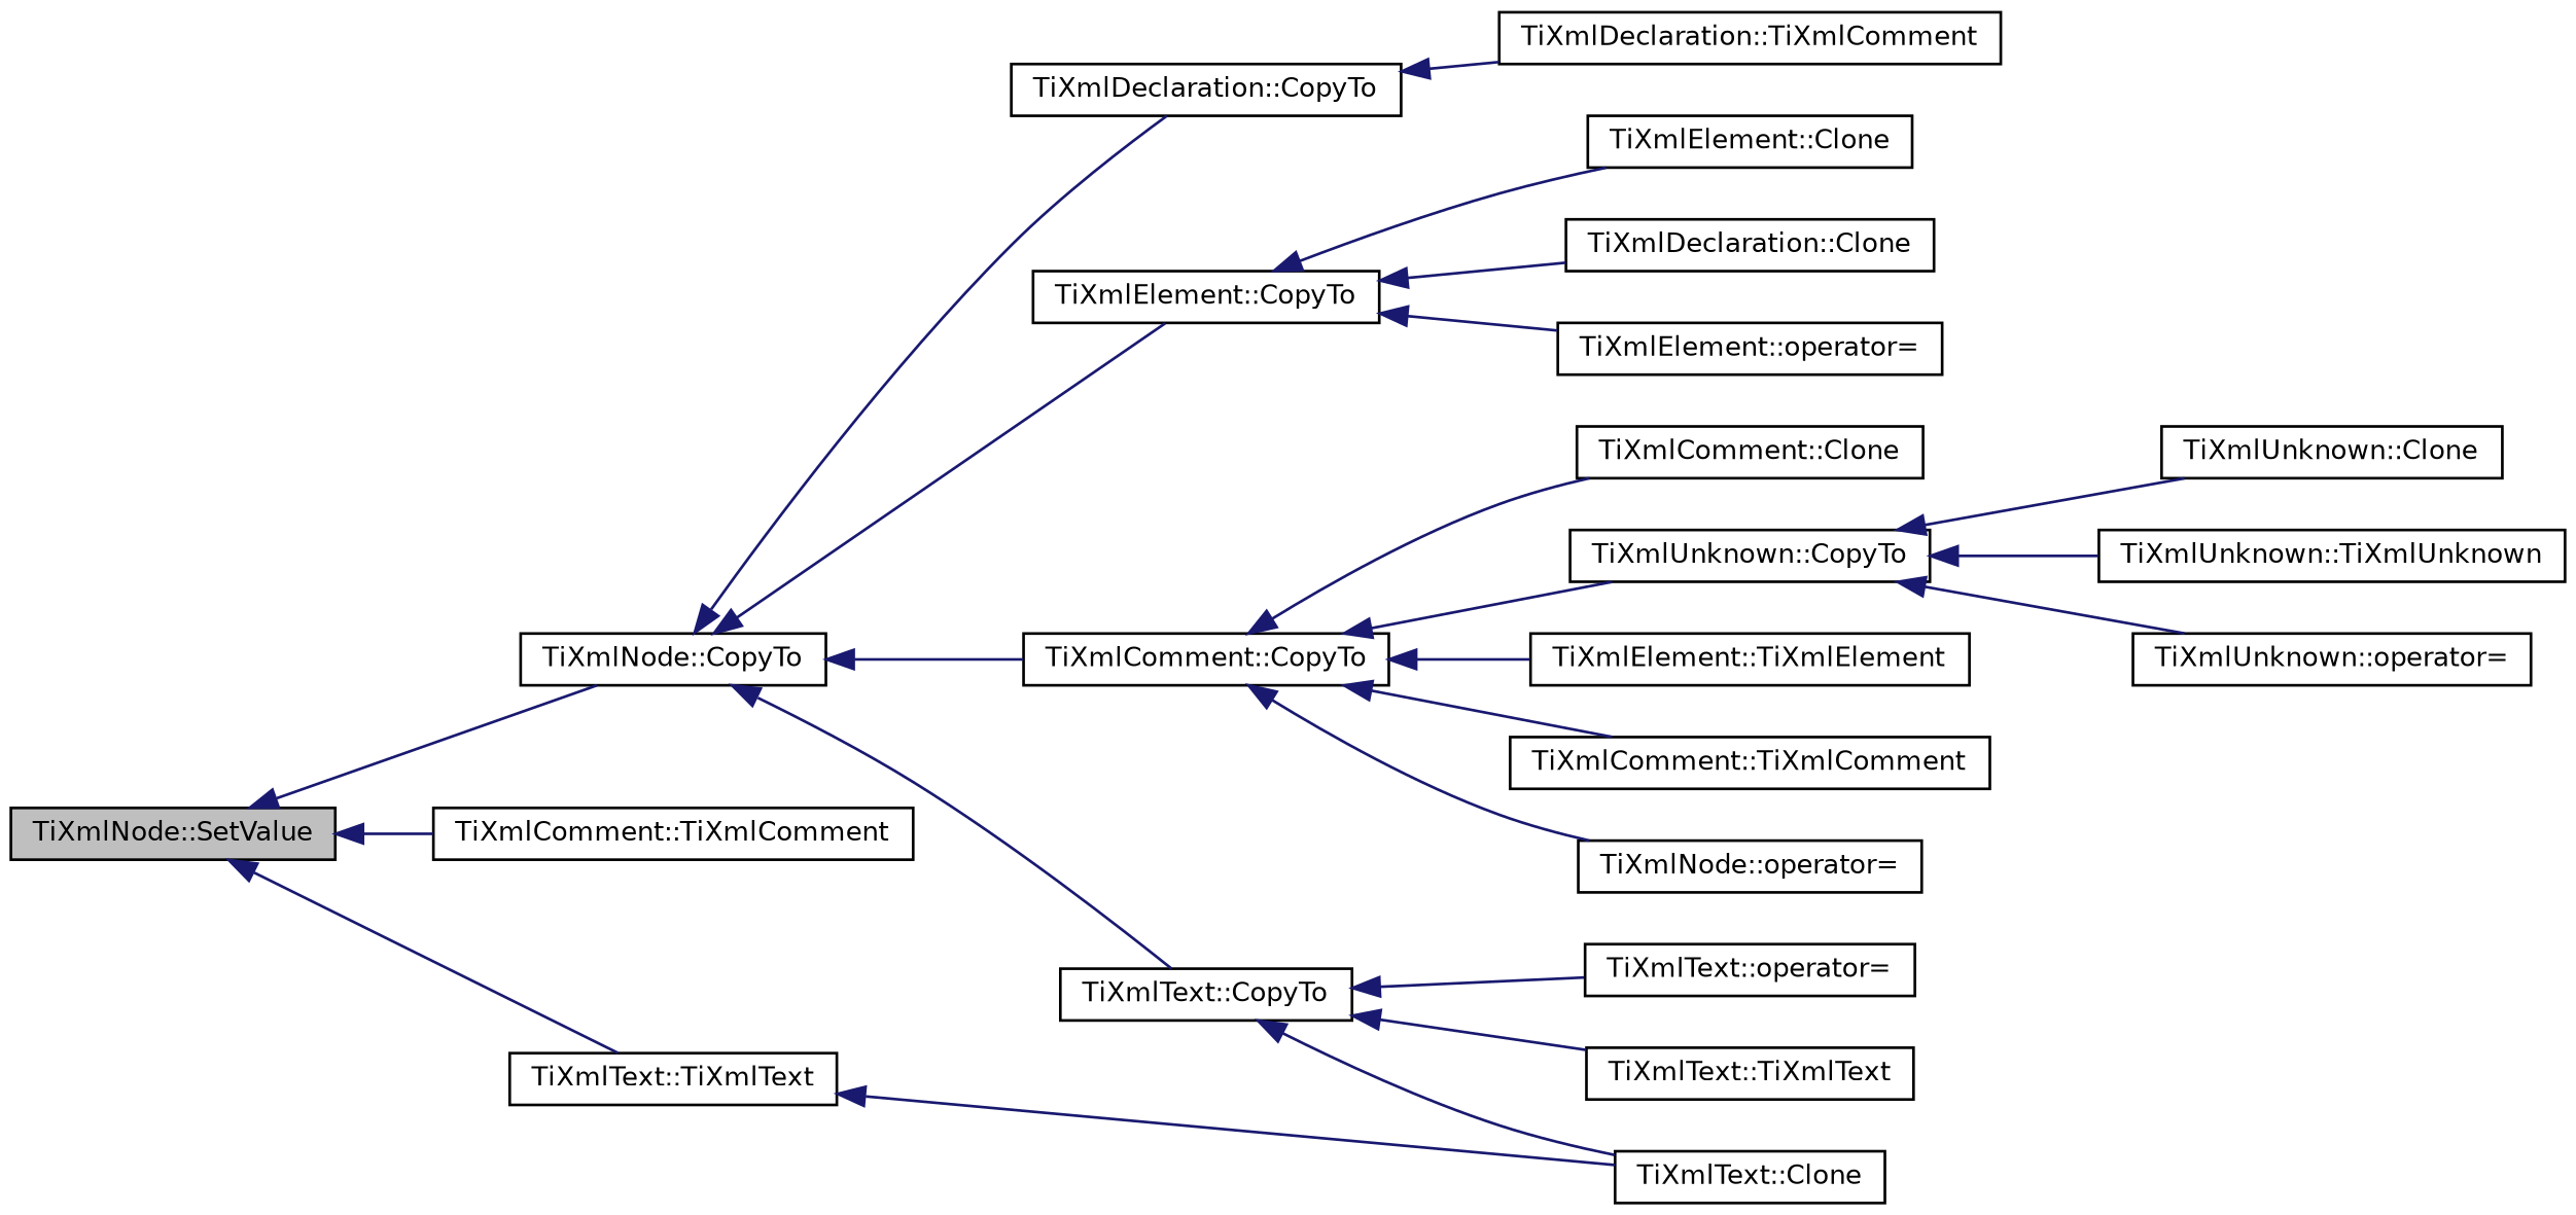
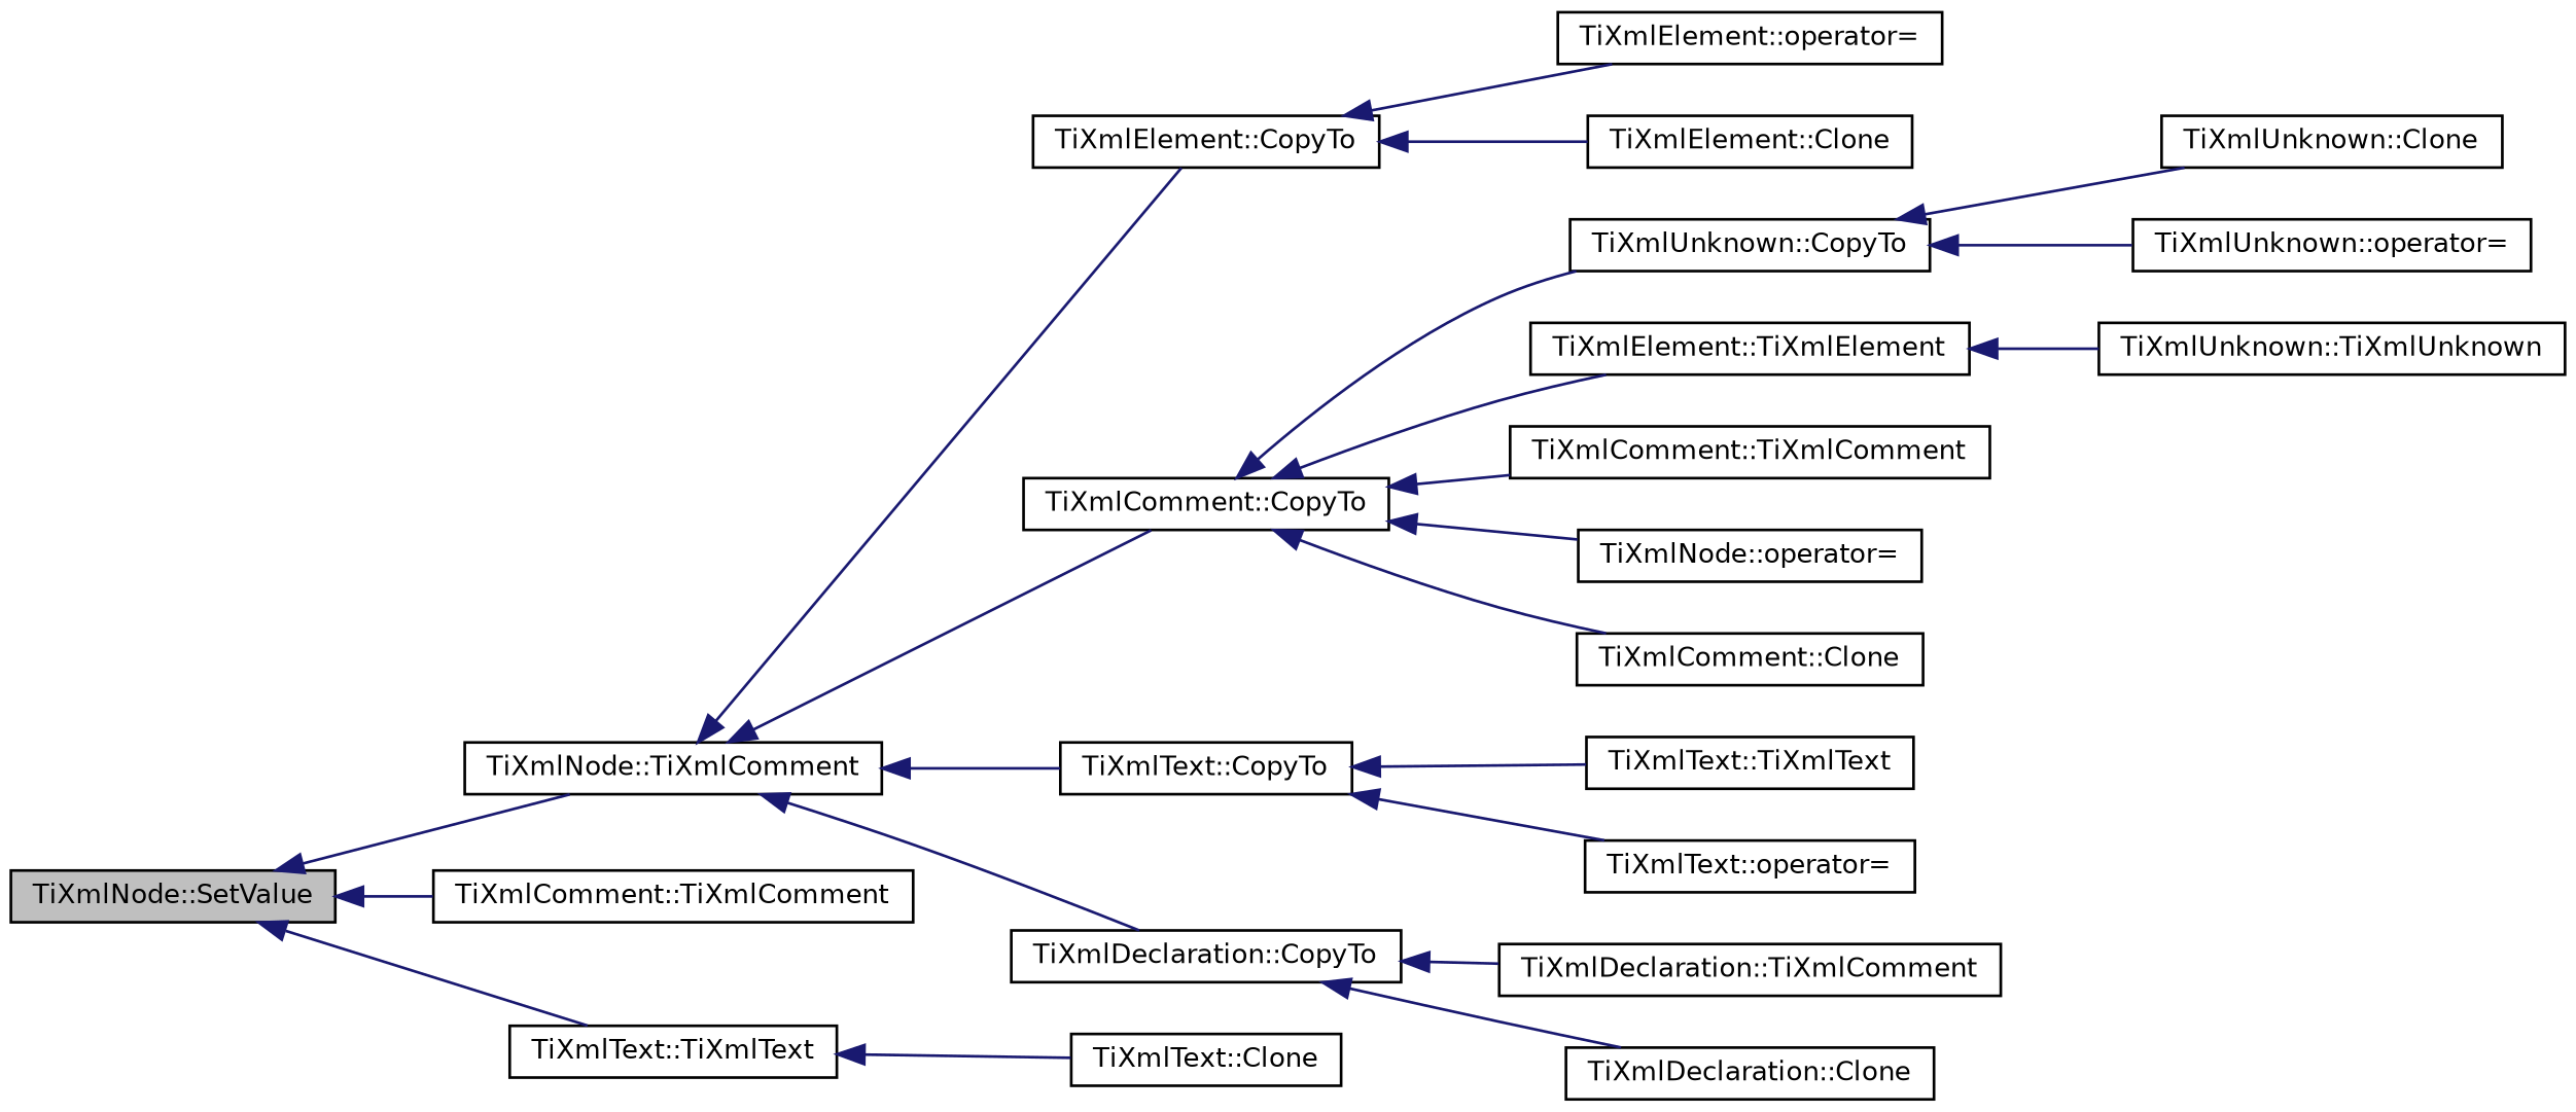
  digraph {
    rankdir=LR
    node [color=black fillcolor=white fontname=Helvetica fontsize=10 shape=record style=filled]
    edge [color=midnightblue dir=back fontname=Helvetica fontsize=10 labelfontname=Helvetica labelfontsize=10 style=solid]
    n1 [fillcolor=grey75 fontcolor=black height=0.2 label="TiXmlNode::SetValue" width=0.4]
-   n2 [height=0.2 label="TiXmlNode::CopyTo" width=0.4]
+   n2 [height=0.2 label="TiXmlNode::TiXmlComment" width=0.4]
    n3 [height=0.2 label="TiXmlComment::TiXmlComment" width=0.4]
    n4 [height=0.2 label="TiXmlText::TiXmlText" width=0.4]
    n5 [height=0.2 label="TiXmlElement::CopyTo" width=0.4]
    n6 [height=0.2 label="TiXmlComment::CopyTo" width=0.4]
    n7 [height=0.2 label="TiXmlText::CopyTo" width=0.4]
    n8 [height=0.2 label="TiXmlDeclaration::CopyTo" width=0.4]
    n9 [height=0.2 label="TiXmlText::Clone" width=0.4]
    n10 [height=0.2 label="TiXmlElement::operator=" width=0.4]
    n11 [height=0.2 label="TiXmlElement::Clone" width=0.4]
    n12 [height=0.2 label="TiXmlUnknown::CopyTo" width=0.4]
    n13 [height=0.2 label="TiXmlElement::TiXmlElement" width=0.4]
    n14 [height=0.2 label="TiXmlComment::TiXmlComment" width=0.4]
    n15 [height=0.2 label="TiXmlNode::operator=" width=0.4]
    n16 [height=0.2 label="TiXmlComment::Clone" width=0.4]
    n17 [height=0.2 label="TiXmlText::TiXmlText" width=0.4]
    n18 [height=0.2 label="TiXmlText::operator=" width=0.4]
    n19 [height=0.2 label="TiXmlDeclaration::TiXmlComment" width=0.4]
    n20 [height=0.2 label="TiXmlDeclaration::Clone" width=0.4]
    n21 [height=0.2 label="TiXmlUnknown::Clone" width=0.4]
    n22 [height=0.2 label="TiXmlUnknown::TiXmlUnknown" width=0.4]
    n23 [height=0.2 label="TiXmlUnknown::operator=" width=0.4]
    n1 -> n2
    n1 -> n3
    n1 -> n4
    n2 -> n5
    n2 -> n6
    n2 -> n7
    n2 -> n8
    n4 -> n9
    n5 -> n10
    n5 -> n11
    n6 -> n12
    n6 -> n13
    n6 -> n14
    n6 -> n15
    n6 -> n16
-   n7 -> n9
    n7 -> n17
    n7 -> n18
    n8 -> n19
-   n5 -> n20
+   n8 -> n20
    n12 -> n21
-   n12 -> n22
+   n13 -> n22
    n12 -> n23
  }
